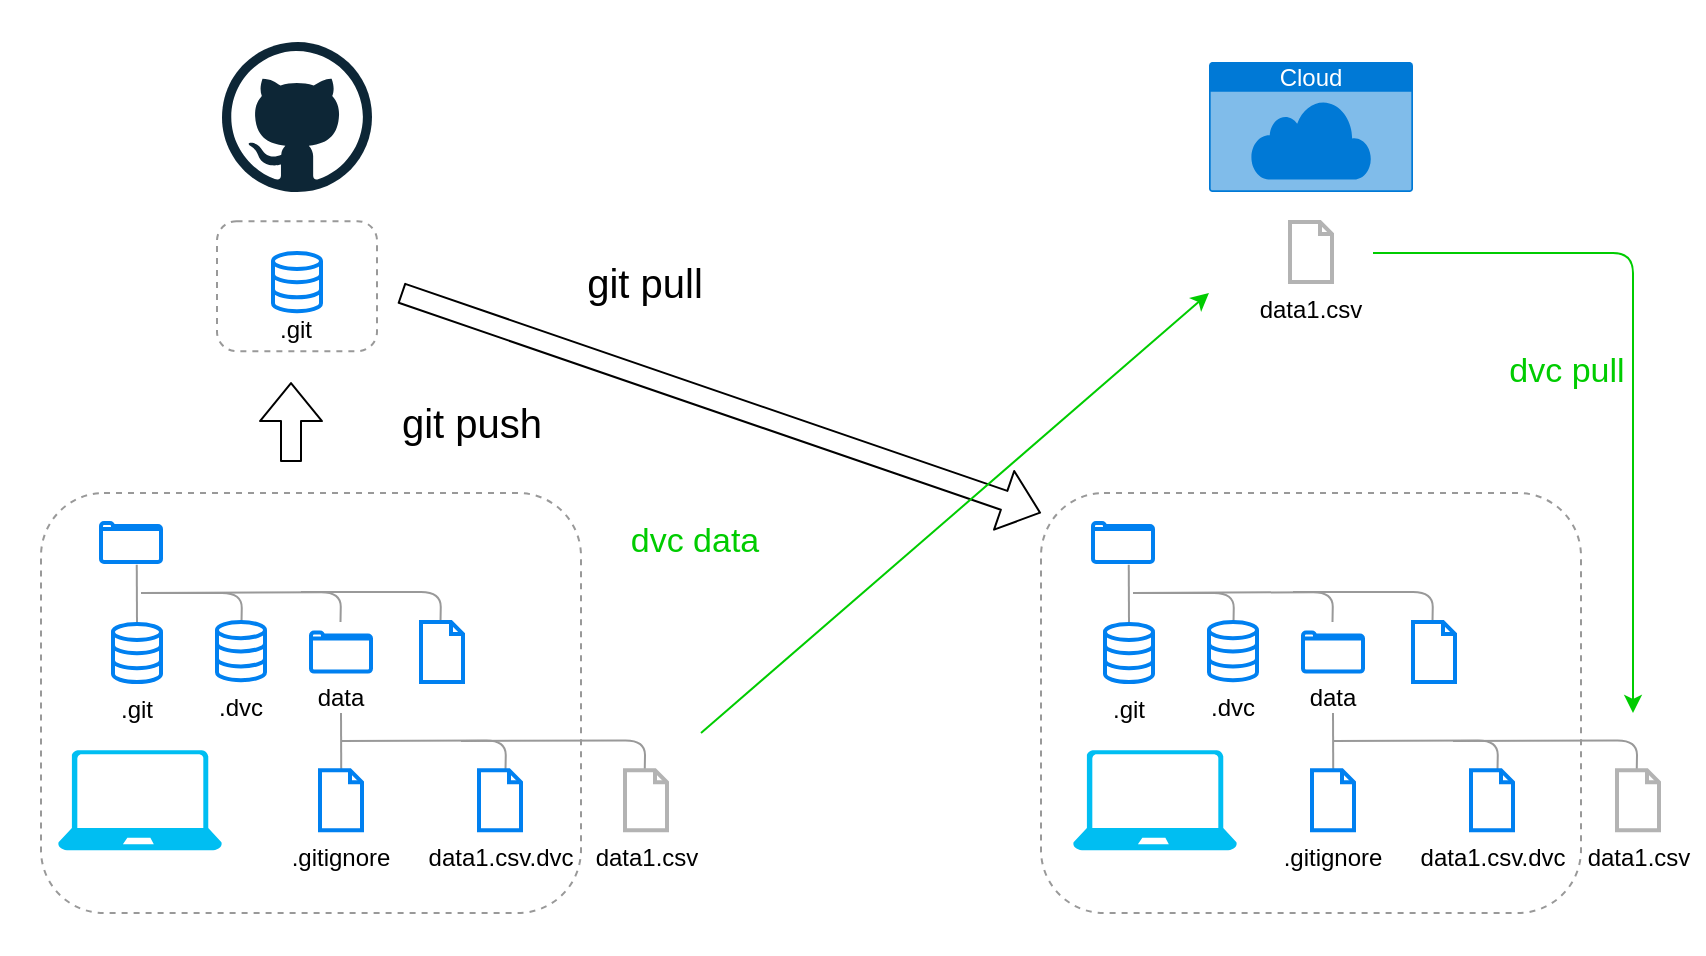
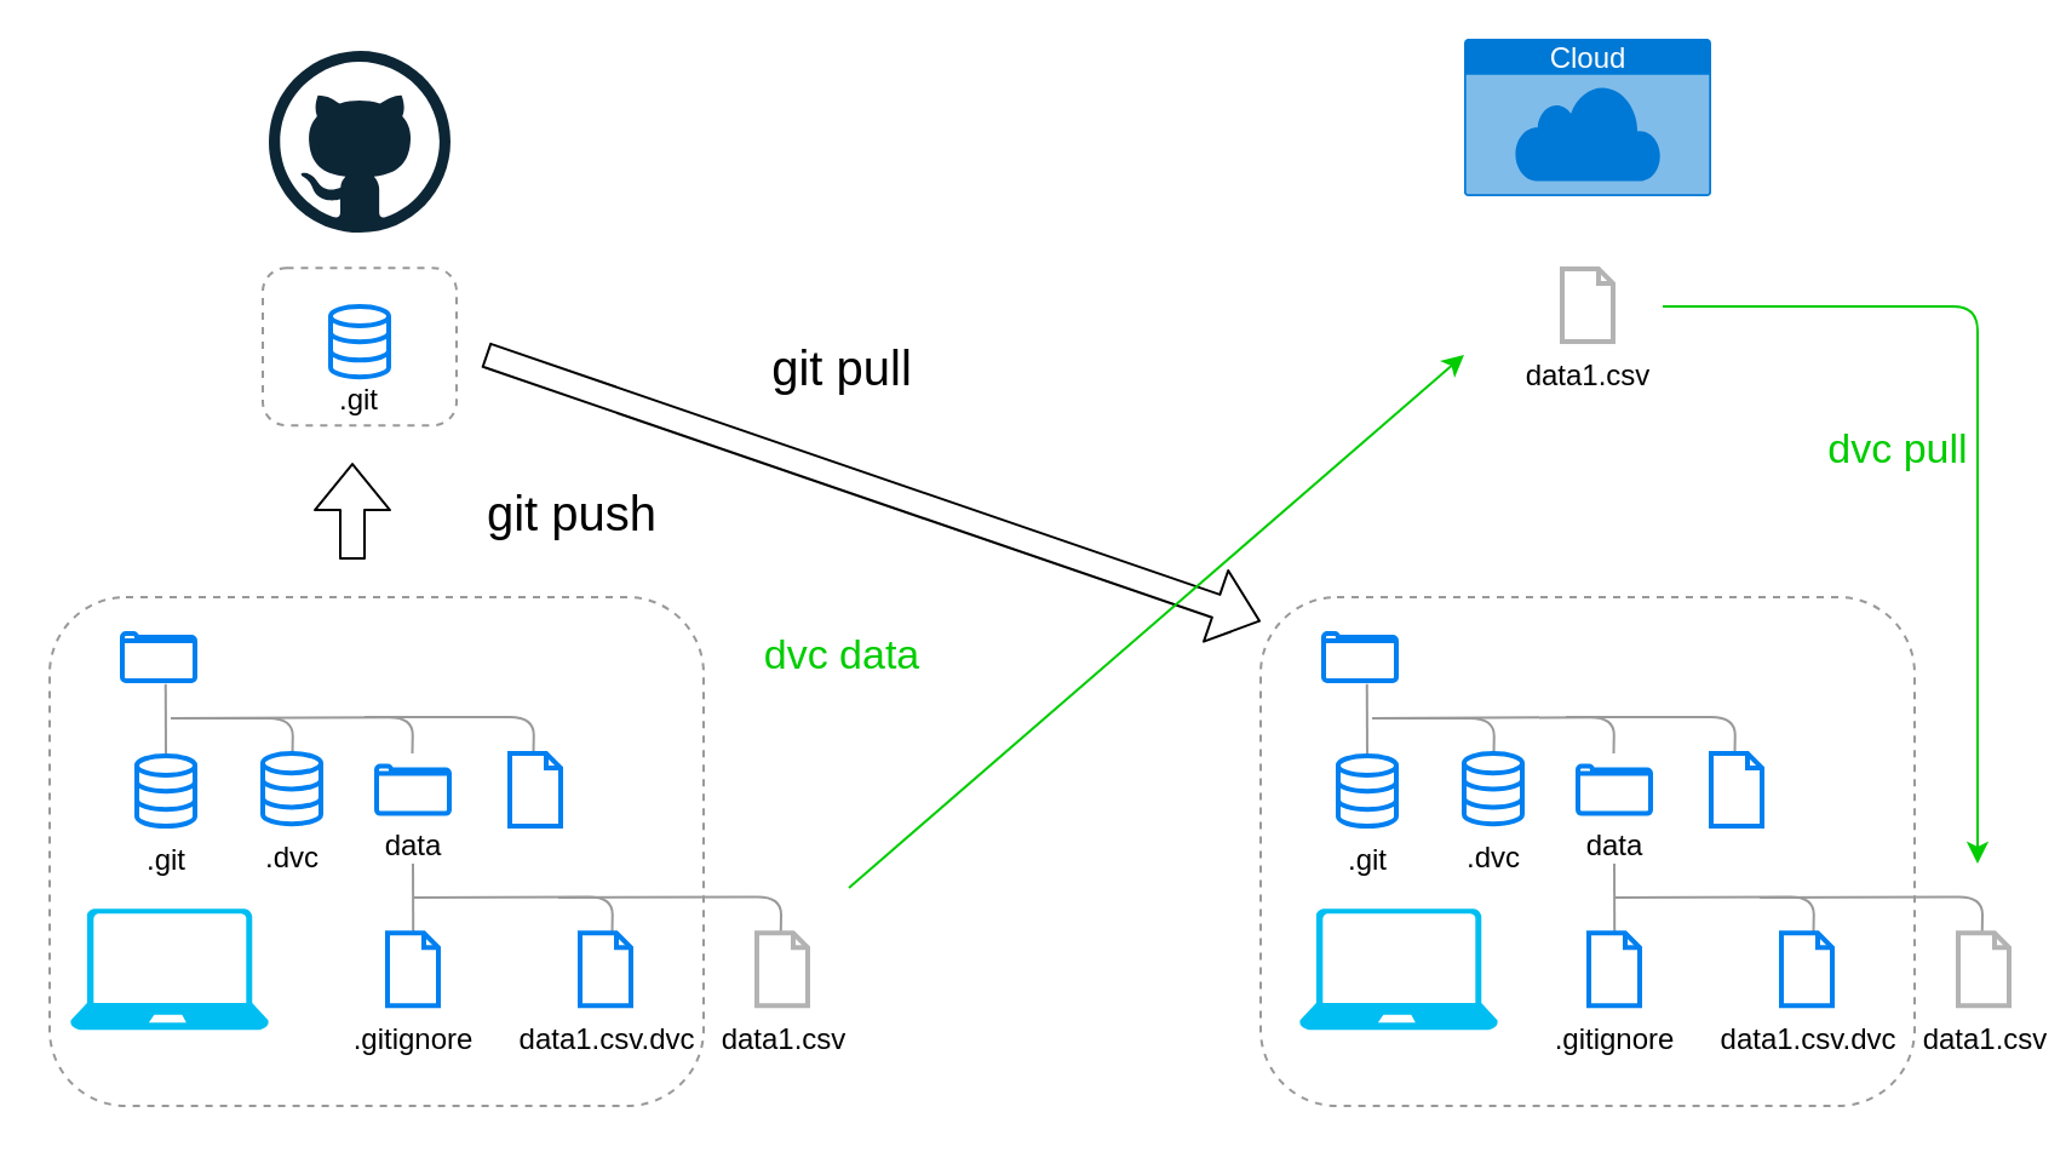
  <mxCell id="0" />
  <mxCell id="1" parent="0" />
  <mxCell id="2" value="" style="html=1;verticalLabelPosition=bottom;align=center;labelBackgroundColor=#000000;verticalAlign=top;strokeWidth=2;strokeColor=#0080F0;shadow=0;dashed=0;shape=mxgraph.ios7.icons.folder;fontSize=16;fillColor=none;" parent="1" vertex="1"><mxGeometry x="50" y="261" width="30" height="19.5" as="geometry" /></mxCell>
  <mxCell id="3" value="" style="endArrow=none;html=1;fontSize=16;entryX=0.596;entryY=1.071;entryDx=0;entryDy=0;entryPerimeter=0;strokeColor=#999999;" parent="1" target="2" edge="1"><mxGeometry width="50" height="50" relative="1" as="geometry"><mxPoint x="68" y="311" as="sourcePoint" /><mxPoint x="110" y="251" as="targetPoint" /></mxGeometry></mxCell>
  <mxCell id="4" value="" style="endArrow=none;html=1;fontSize=16;strokeColor=#999999;" parent="1" edge="1"><mxGeometry width="50" height="50" relative="1" as="geometry"><mxPoint x="70" y="296" as="sourcePoint" /><mxPoint x="169.75" y="310.55" as="targetPoint" /><Array as="points"><mxPoint x="170" y="295.55" /></Array></mxGeometry></mxCell>
  <mxCell id="5" value="" style="endArrow=none;html=1;fontSize=16;strokeColor=#999999;" parent="1" edge="1"><mxGeometry width="50" height="50" relative="1" as="geometry"><mxPoint x="150" y="295.55" as="sourcePoint" /><mxPoint x="219.75" y="310.55" as="targetPoint" /><Array as="points"><mxPoint x="220" y="295.55" /></Array></mxGeometry></mxCell>
  <mxCell id="6" value="" style="html=1;verticalLabelPosition=bottom;align=center;labelBackgroundColor=none;verticalAlign=top;strokeWidth=2;strokeColor=#0080F0;shadow=0;dashed=0;shape=mxgraph.ios7.icons.document;fontSize=16;fillColor=none;fontColor=#000000;" parent="1" vertex="1"><mxGeometry x="210" y="310.55" width="21" height="30" as="geometry" /></mxCell>
  <mxCell id="7" value=".git" style="html=1;verticalLabelPosition=bottom;align=center;labelBackgroundColor=none;verticalAlign=top;strokeWidth=2;strokeColor=#0080F0;shadow=0;dashed=0;shape=mxgraph.ios7.icons.data;fillColor=none;fontColor=#000000;" parent="1" vertex="1"><mxGeometry x="56" y="311.45" width="24" height="29.1" as="geometry" /></mxCell>
  <mxCell id="8" value="data" style="html=1;verticalLabelPosition=bottom;align=center;labelBackgroundColor=none;verticalAlign=top;strokeWidth=2;strokeColor=#0080F0;shadow=0;dashed=0;shape=mxgraph.ios7.icons.folder;fontSize=12;fillColor=none;fontColor=#000000;" parent="1" vertex="1"><mxGeometry x="155" y="315.8" width="30" height="19.5" as="geometry" /></mxCell>
  <mxCell id="9" value="" style="rounded=1;whiteSpace=wrap;html=1;fontSize=16;strokeColor=#999999;dashed=1;fillColor=none;" parent="1" vertex="1"><mxGeometry x="108" y="110.1" width="80" height="65" as="geometry" /></mxCell>
  <mxCell id="10" value="" style="html=1;verticalLabelPosition=bottom;align=center;labelBackgroundColor=none;verticalAlign=top;strokeWidth=2;strokeColor=#0080F0;shadow=0;dashed=0;shape=mxgraph.ios7.icons.data;fillColor=none;fontColor=#000000;" parent="1" vertex="1"><mxGeometry x="136" y="126" width="24" height="29.1" as="geometry" /></mxCell>
  <mxCell id="11" value=".git" style="text;html=1;strokeColor=none;fillColor=none;align=center;verticalAlign=middle;whiteSpace=wrap;rounded=0;" parent="1" vertex="1"><mxGeometry x="128" y="155.1" width="40" height="20" as="geometry" /></mxCell>
  <mxCell id="12" value="" style="shape=flexArrow;endArrow=classic;html=1;fontColor=#000000;strokeColor=#000000;" parent="1" edge="1"><mxGeometry width="50" height="50" relative="1" as="geometry"><mxPoint x="145" y="230.55" as="sourcePoint" /><mxPoint x="145" y="190.55" as="targetPoint" /></mxGeometry></mxCell>
- <mxCell id="13" value="git pull" style="text;html=1;strokeColor=none;fillColor=none;align=center;verticalAlign=middle;whiteSpace=wrap;rounded=0;fontSize=20;fontColor=#000000;" parent="1" vertex="1"><mxGeometry x="289.5" y="120.55" width="65" height="40" as="geometry" /></mxCell>
+ <mxCell id="13" value="git pull" style="text;html=1;strokeColor=none;fillColor=none;align=center;verticalAlign=middle;whiteSpace=wrap;rounded=0;fontSize=20;fontColor=#000000;" parent="1" vertex="1"><mxGeometry x="314.5" y="130.55" width="65" height="40" as="geometry" /></mxCell>
  <mxCell id="14" value="git push" style="text;html=1;strokeColor=none;fillColor=none;align=center;verticalAlign=middle;whiteSpace=wrap;rounded=0;fontSize=20;fontColor=#000000;" parent="1" vertex="1"><mxGeometry x="195.5" y="190.55" width="79.5" height="40" as="geometry" /></mxCell>
  <mxCell id="15" value="" style="dashed=0;outlineConnect=0;html=1;align=center;labelPosition=center;verticalLabelPosition=bottom;verticalAlign=top;shape=mxgraph.weblogos.github;fontSize=15;" parent="1" vertex="1"><mxGeometry x="110.5" y="20.55" width="75" height="75" as="geometry" /></mxCell>
  <mxCell id="16" value="" style="verticalLabelPosition=bottom;html=1;verticalAlign=top;align=center;strokeColor=none;fillColor=#00BEF2;shape=mxgraph.azure.laptop;pointerEvents=1;fontSize=15;" parent="1" vertex="1"><mxGeometry x="28.5" y="374.67" width="82" height="50" as="geometry" /></mxCell>
  <mxCell id="17" value="" style="endArrow=none;html=1;fontSize=16;strokeColor=#999999;" parent="1" edge="1"><mxGeometry width="50" height="50" relative="1" as="geometry"><mxPoint x="70" y="296" as="sourcePoint" /><mxPoint x="120.25" y="311" as="targetPoint" /><Array as="points"><mxPoint x="120.5" y="296" /></Array></mxGeometry></mxCell>
  <mxCell id="18" value=".dvc" style="html=1;verticalLabelPosition=bottom;align=center;labelBackgroundColor=none;verticalAlign=top;strokeWidth=2;strokeColor=#0080F0;shadow=0;dashed=0;shape=mxgraph.ios7.icons.data;fillColor=none;fontColor=#000000;" parent="1" vertex="1"><mxGeometry x="108" y="310.55" width="24" height="29.1" as="geometry" /></mxCell>
  <mxCell id="19" value="" style="endArrow=none;html=1;fontSize=16;entryX=0.596;entryY=1.071;entryDx=0;entryDy=0;entryPerimeter=0;strokeColor=#999999;" parent="1" edge="1"><mxGeometry width="50" height="50" relative="1" as="geometry"><mxPoint x="170.12" y="385.12" as="sourcePoint" /><mxPoint x="170" y="356.005" as="targetPoint" /></mxGeometry></mxCell>
  <mxCell id="20" value="" style="endArrow=none;html=1;fontSize=16;strokeColor=#999999;" parent="1" edge="1"><mxGeometry width="50" height="50" relative="1" as="geometry"><mxPoint x="170" y="370" as="sourcePoint" /><mxPoint x="252.25" y="384.67" as="targetPoint" /><Array as="points"><mxPoint x="252.5" y="369.67" /></Array></mxGeometry></mxCell>
  <mxCell id="21" value="" style="endArrow=none;html=1;fontSize=16;strokeColor=#999999;" parent="1" edge="1"><mxGeometry width="50" height="50" relative="1" as="geometry"><mxPoint x="230" y="370" as="sourcePoint" /><mxPoint x="321.87" y="384.67" as="targetPoint" /><Array as="points"><mxPoint x="322.12" y="369.67" /></Array></mxGeometry></mxCell>
  <mxCell id="22" value=".gitignore" style="html=1;verticalLabelPosition=bottom;align=center;labelBackgroundColor=none;verticalAlign=top;strokeWidth=2;strokeColor=#0080F0;shadow=0;dashed=0;shape=mxgraph.ios7.icons.document;fontSize=12;fillColor=none;fontColor=#000000;" parent="1" vertex="1"><mxGeometry x="159.5" y="384.67" width="21" height="30" as="geometry" /></mxCell>
  <mxCell id="23" value="data1.csv.dvc" style="html=1;verticalLabelPosition=bottom;align=center;labelBackgroundColor=none;verticalAlign=top;strokeWidth=2;strokeColor=#0080F0;shadow=0;dashed=0;shape=mxgraph.ios7.icons.document;fontSize=12;fillColor=none;fontColor=#000000;" parent="1" vertex="1"><mxGeometry x="239" y="384.67" width="21" height="30" as="geometry" /></mxCell>
  <mxCell id="24" value="data1.csv" style="html=1;verticalLabelPosition=bottom;align=center;labelBackgroundColor=none;verticalAlign=top;strokeWidth=2;shadow=0;dashed=0;shape=mxgraph.ios7.icons.document;fontSize=12;fillColor=none;strokeColor=#B3B3B3;fontColor=#000000;" parent="1" vertex="1"><mxGeometry x="312" y="384.67" width="21" height="30" as="geometry" /></mxCell>
  <mxCell id="25" value="" style="rounded=1;whiteSpace=wrap;html=1;fontSize=16;strokeColor=#999999;dashed=1;fillColor=none;" parent="1" vertex="1"><mxGeometry x="20" y="246" width="270" height="210" as="geometry" /></mxCell>
  <mxCell id="26" value="" style="html=1;verticalLabelPosition=bottom;align=center;labelBackgroundColor=#000000;verticalAlign=top;strokeWidth=2;strokeColor=#0080F0;shadow=0;dashed=0;shape=mxgraph.ios7.icons.folder;fontSize=16;fillColor=none;" parent="1" vertex="1"><mxGeometry x="546" y="261" width="30" height="19.5" as="geometry" /></mxCell>
  <mxCell id="27" value="" style="endArrow=none;html=1;fontSize=16;entryX=0.596;entryY=1.071;entryDx=0;entryDy=0;entryPerimeter=0;strokeColor=#999999;" parent="1" target="26" edge="1"><mxGeometry width="50" height="50" relative="1" as="geometry"><mxPoint x="564" y="311" as="sourcePoint" /><mxPoint x="606" y="251" as="targetPoint" /></mxGeometry></mxCell>
  <mxCell id="28" value="" style="endArrow=none;html=1;fontSize=16;strokeColor=#999999;" parent="1" edge="1"><mxGeometry width="50" height="50" relative="1" as="geometry"><mxPoint x="566" y="296" as="sourcePoint" /><mxPoint x="665.75" y="310.55" as="targetPoint" /><Array as="points"><mxPoint x="666" y="295.55" /></Array></mxGeometry></mxCell>
  <mxCell id="29" value="" style="endArrow=none;html=1;fontSize=16;strokeColor=#999999;" parent="1" edge="1"><mxGeometry width="50" height="50" relative="1" as="geometry"><mxPoint x="646" y="295.55" as="sourcePoint" /><mxPoint x="715.75" y="310.55" as="targetPoint" /><Array as="points"><mxPoint x="716" y="295.55" /></Array></mxGeometry></mxCell>
  <mxCell id="30" value="" style="html=1;verticalLabelPosition=bottom;align=center;labelBackgroundColor=none;verticalAlign=top;strokeWidth=2;strokeColor=#0080F0;shadow=0;dashed=0;shape=mxgraph.ios7.icons.document;fontSize=16;fillColor=none;fontColor=#000000;" parent="1" vertex="1"><mxGeometry x="706" y="310.55" width="21" height="30" as="geometry" /></mxCell>
  <mxCell id="31" value=".git" style="html=1;verticalLabelPosition=bottom;align=center;labelBackgroundColor=none;verticalAlign=top;strokeWidth=2;strokeColor=#0080F0;shadow=0;dashed=0;shape=mxgraph.ios7.icons.data;fillColor=none;fontColor=#000000;" parent="1" vertex="1"><mxGeometry x="552" y="311.45" width="24" height="29.1" as="geometry" /></mxCell>
  <mxCell id="32" value="data" style="html=1;verticalLabelPosition=bottom;align=center;labelBackgroundColor=none;verticalAlign=top;strokeWidth=2;strokeColor=#0080F0;shadow=0;dashed=0;shape=mxgraph.ios7.icons.folder;fontSize=12;fillColor=none;fontColor=#000000;" parent="1" vertex="1"><mxGeometry x="651" y="315.8" width="30" height="19.5" as="geometry" /></mxCell>
  <mxCell id="33" value="" style="verticalLabelPosition=bottom;html=1;verticalAlign=top;align=center;strokeColor=none;fillColor=#00BEF2;shape=mxgraph.azure.laptop;pointerEvents=1;fontSize=15;" parent="1" vertex="1"><mxGeometry x="536" y="374.67" width="82" height="50" as="geometry" /></mxCell>
  <mxCell id="34" value="" style="endArrow=none;html=1;fontSize=16;strokeColor=#999999;" parent="1" edge="1"><mxGeometry width="50" height="50" relative="1" as="geometry"><mxPoint x="566" y="296" as="sourcePoint" /><mxPoint x="616.25" y="311" as="targetPoint" /><Array as="points"><mxPoint x="616.5" y="296" /></Array></mxGeometry></mxCell>
  <mxCell id="35" value=".dvc" style="html=1;verticalLabelPosition=bottom;align=center;labelBackgroundColor=none;verticalAlign=top;strokeWidth=2;strokeColor=#0080F0;shadow=0;dashed=0;shape=mxgraph.ios7.icons.data;fillColor=none;fontColor=#000000;" parent="1" vertex="1"><mxGeometry x="604" y="310.55" width="24" height="29.1" as="geometry" /></mxCell>
  <mxCell id="36" value="" style="endArrow=none;html=1;fontSize=16;entryX=0.596;entryY=1.071;entryDx=0;entryDy=0;entryPerimeter=0;strokeColor=#999999;" parent="1" edge="1"><mxGeometry width="50" height="50" relative="1" as="geometry"><mxPoint x="666.12" y="385.12" as="sourcePoint" /><mxPoint x="666" y="356.005" as="targetPoint" /></mxGeometry></mxCell>
  <mxCell id="37" value="" style="endArrow=none;html=1;fontSize=16;strokeColor=#999999;" parent="1" edge="1"><mxGeometry width="50" height="50" relative="1" as="geometry"><mxPoint x="666" y="370" as="sourcePoint" /><mxPoint x="748.25" y="384.67" as="targetPoint" /><Array as="points"><mxPoint x="748.5" y="369.67" /></Array></mxGeometry></mxCell>
  <mxCell id="38" value="" style="endArrow=none;html=1;fontSize=16;strokeColor=#999999;" parent="1" edge="1"><mxGeometry width="50" height="50" relative="1" as="geometry"><mxPoint x="726" y="370" as="sourcePoint" /><mxPoint x="817.87" y="384.67" as="targetPoint" /><Array as="points"><mxPoint x="818.12" y="369.67" /></Array></mxGeometry></mxCell>
  <mxCell id="39" value=".gitignore" style="html=1;verticalLabelPosition=bottom;align=center;labelBackgroundColor=none;verticalAlign=top;strokeWidth=2;strokeColor=#0080F0;shadow=0;dashed=0;shape=mxgraph.ios7.icons.document;fontSize=12;fillColor=none;fontColor=#000000;" parent="1" vertex="1"><mxGeometry x="655.5" y="384.67" width="21" height="30" as="geometry" /></mxCell>
  <mxCell id="40" value="data1.csv.dvc" style="html=1;verticalLabelPosition=bottom;align=center;labelBackgroundColor=none;verticalAlign=top;strokeWidth=2;strokeColor=#0080F0;shadow=0;dashed=0;shape=mxgraph.ios7.icons.document;fontSize=12;fillColor=none;fontColor=#000000;" parent="1" vertex="1"><mxGeometry x="735" y="384.67" width="21" height="30" as="geometry" /></mxCell>
  <mxCell id="41" value="data1.csv" style="html=1;verticalLabelPosition=bottom;align=center;labelBackgroundColor=none;verticalAlign=top;strokeWidth=2;shadow=0;dashed=0;shape=mxgraph.ios7.icons.document;fontSize=12;fillColor=none;strokeColor=#B3B3B3;fontColor=#000000;" parent="1" vertex="1"><mxGeometry x="808" y="384.67" width="21" height="30" as="geometry" /></mxCell>
  <mxCell id="42" value="" style="rounded=1;whiteSpace=wrap;html=1;fontSize=16;strokeColor=#999999;dashed=1;fillColor=none;" parent="1" vertex="1"><mxGeometry x="520" y="246" width="270" height="210" as="geometry" /></mxCell>
- <mxCell id="43" value="&lt;font color=&quot;#ffffff&quot;&gt;Cloud&lt;/font&gt;" style="html=1;strokeColor=none;fillColor=#0079D6;labelPosition=center;verticalLabelPosition=middle;verticalAlign=top;align=center;fontSize=12;outlineConnect=0;spacingTop=-6;fontColor=#000000;shape=mxgraph.sitemap.cloud;labelBackgroundColor=none;" parent="1" vertex="1"><mxGeometry x="604" y="30.55" width="102" height="65" as="geometry" /></mxCell>
+ <mxCell id="43" value="&lt;font color=&quot;#ffffff&quot;&gt;Cloud&lt;/font&gt;" style="html=1;strokeColor=none;fillColor=#0079D6;labelPosition=center;verticalLabelPosition=middle;verticalAlign=top;align=center;fontSize=12;outlineConnect=0;spacingTop=-6;fontColor=#000000;shape=mxgraph.sitemap.cloud;labelBackgroundColor=none;" parent="1" vertex="1"><mxGeometry x="604" y="15.55" width="102" height="65" as="geometry" /></mxCell>
  <mxCell id="44" value="data1.csv" style="html=1;verticalLabelPosition=bottom;align=center;labelBackgroundColor=none;verticalAlign=top;strokeWidth=2;shadow=0;dashed=0;shape=mxgraph.ios7.icons.document;fontSize=12;fillColor=none;strokeColor=#B3B3B3;fontColor=#000000;" parent="1" vertex="1"><mxGeometry x="644.5" y="110.55" width="21" height="30" as="geometry" /></mxCell>
  <mxCell id="45" value="" style="shape=flexArrow;endArrow=classic;html=1;fontColor=#000000;strokeColor=#000000;" parent="1" edge="1"><mxGeometry width="50" height="50" relative="1" as="geometry"><mxPoint x="200" y="146" as="sourcePoint" /><mxPoint x="520" y="256" as="targetPoint" /></mxGeometry></mxCell>
  <mxCell id="46" value="" style="endArrow=classic;html=1;fontSize=12;strokeColor=#00CC00;" parent="1" edge="1"><mxGeometry width="50" height="50" relative="1" as="geometry"><mxPoint x="350" y="366" as="sourcePoint" /><mxPoint x="604" y="146" as="targetPoint" /></mxGeometry></mxCell>
  <mxCell id="47" value="" style="endArrow=classic;html=1;fontSize=12;strokeColor=#00CC00;" parent="1" edge="1"><mxGeometry width="50" height="50" relative="1" as="geometry"><mxPoint x="686" y="126" as="sourcePoint" /><mxPoint x="816" y="356" as="targetPoint" /><Array as="points"><mxPoint x="816" y="126" /></Array></mxGeometry></mxCell>
  <mxCell id="48" value="dvc data" style="text;html=1;strokeColor=none;fillColor=none;align=center;verticalAlign=middle;whiteSpace=wrap;rounded=0;labelBackgroundColor=none;fontSize=17;fontColor=#00CC00;" parent="1" vertex="1"><mxGeometry x="299.5" y="260.5" width="95" height="20" as="geometry" /></mxCell>
  <mxCell id="49" value="dvc pull" style="text;html=1;strokeColor=none;fillColor=none;align=center;verticalAlign=middle;whiteSpace=wrap;rounded=0;labelBackgroundColor=none;fontSize=17;fontColor=#00CC00;" parent="1" vertex="1"><mxGeometry x="736" y="176" width="95" height="20" as="geometry" /></mxCell>
